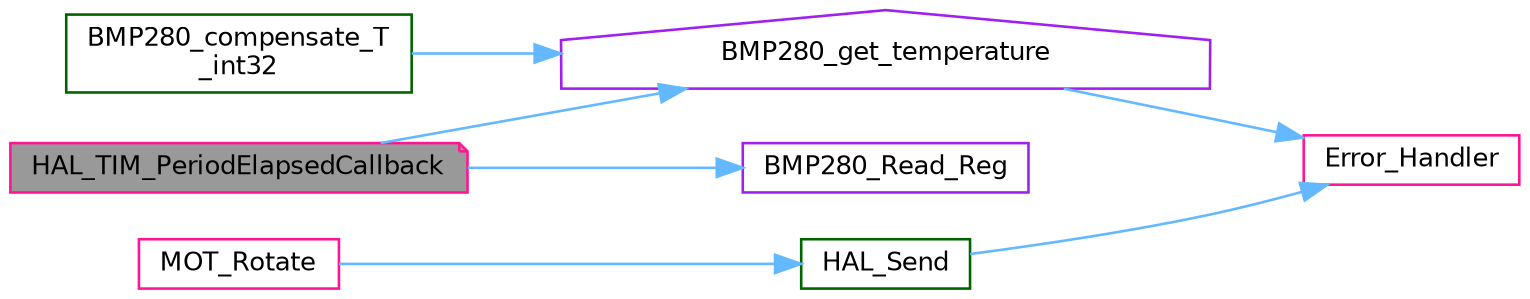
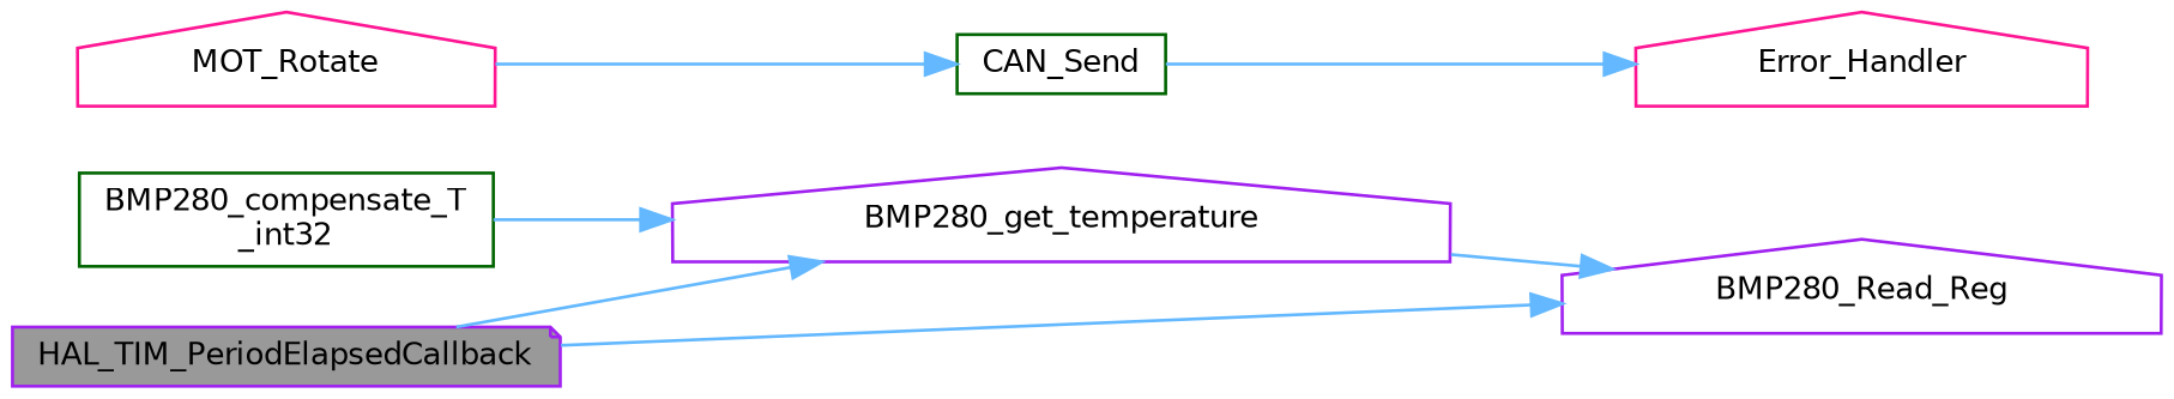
  digraph {
    rankdir=LR
    node [color=purple fillcolor=white fontname=Helvetica fontsize=10 shape=house style=filled]
    edge [color=steelblue1 fontname=Helvetica fontsize=10 labelfontname=Helvetica labelfontsize=10 style=solid]
-   n1 [color=deeppink fillcolor=grey60 fontcolor=black height=0.2 label=HAL_TIM_PeriodElapsedCallback shape=note width=0.4]
+   n1 [fillcolor=grey60 fontcolor=black height=0.2 label=HAL_TIM_PeriodElapsedCallback shape=note width=0.4]
    n2 [height=0.2 label=BMP280_get_temperature width=0.4]
-   n3 [height=0.2 label=BMP280_Read_Reg shape=box width=0.4]
-   n4 [color=deeppink height=0.2 label=MOT_Rotate shape=box width=0.4]
-   n5 [color=darkgreen height=0.2 label=HAL_Send shape=box width=0.4]
+   n3 [height=0.2 label=BMP280_Read_Reg width=0.4]
+   n4 [color=deeppink height=0.2 label=MOT_Rotate width=0.4]
+   n5 [color=darkgreen height=0.2 label=CAN_Send shape=box width=0.4]
    n6 [color=darkgreen height=0.2 label="BMP280_compensate_T\l_int32" shape=box width=0.4]
-   n7 [color=deeppink height=0.2 label=Error_Handler shape=box width=0.4]
+   n7 [color=deeppink height=0.2 label=Error_Handler width=0.4]
    n1 -> n2
    n1 -> n3
-   n2 -> n7
+   n2 -> n3
    n4 -> n5
    n5 -> n7
    n6 -> n2
  }
